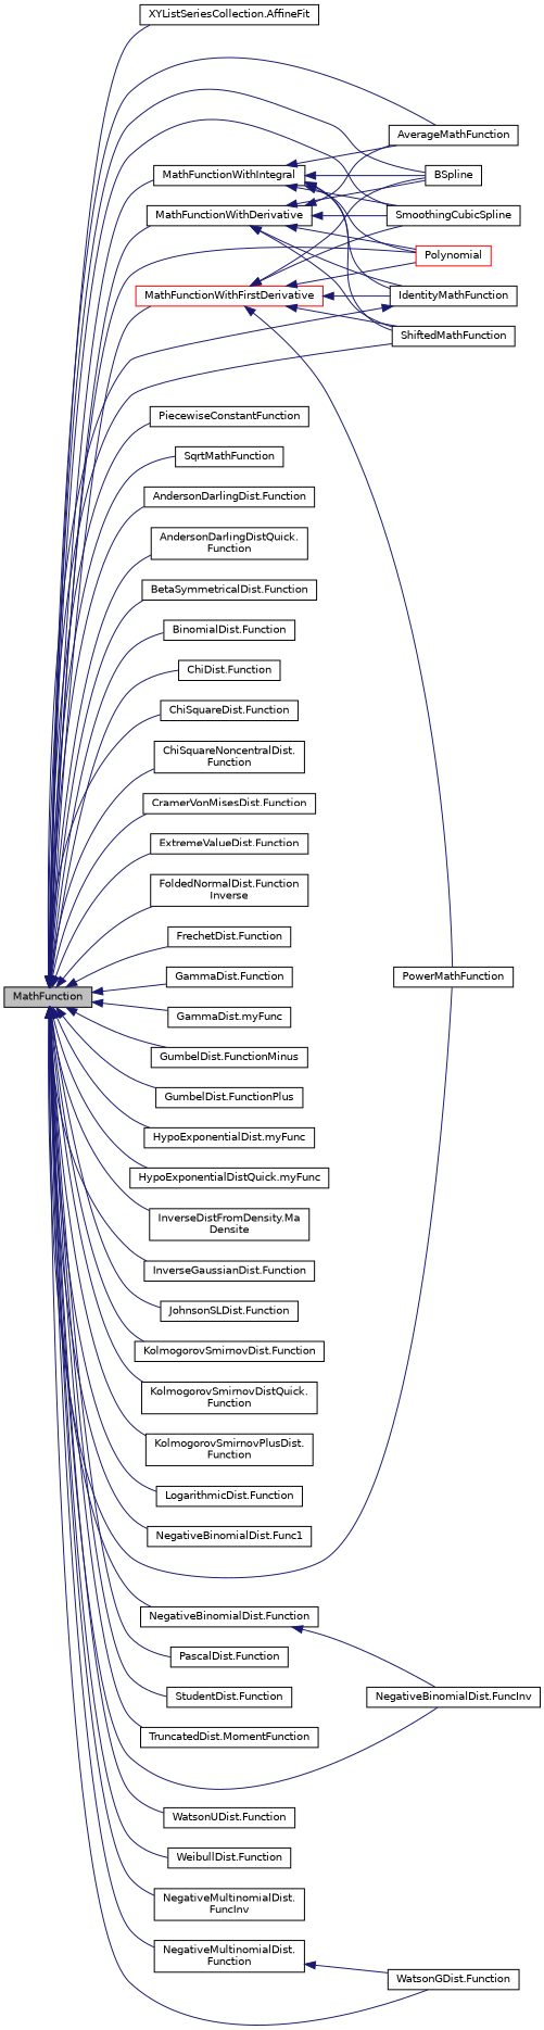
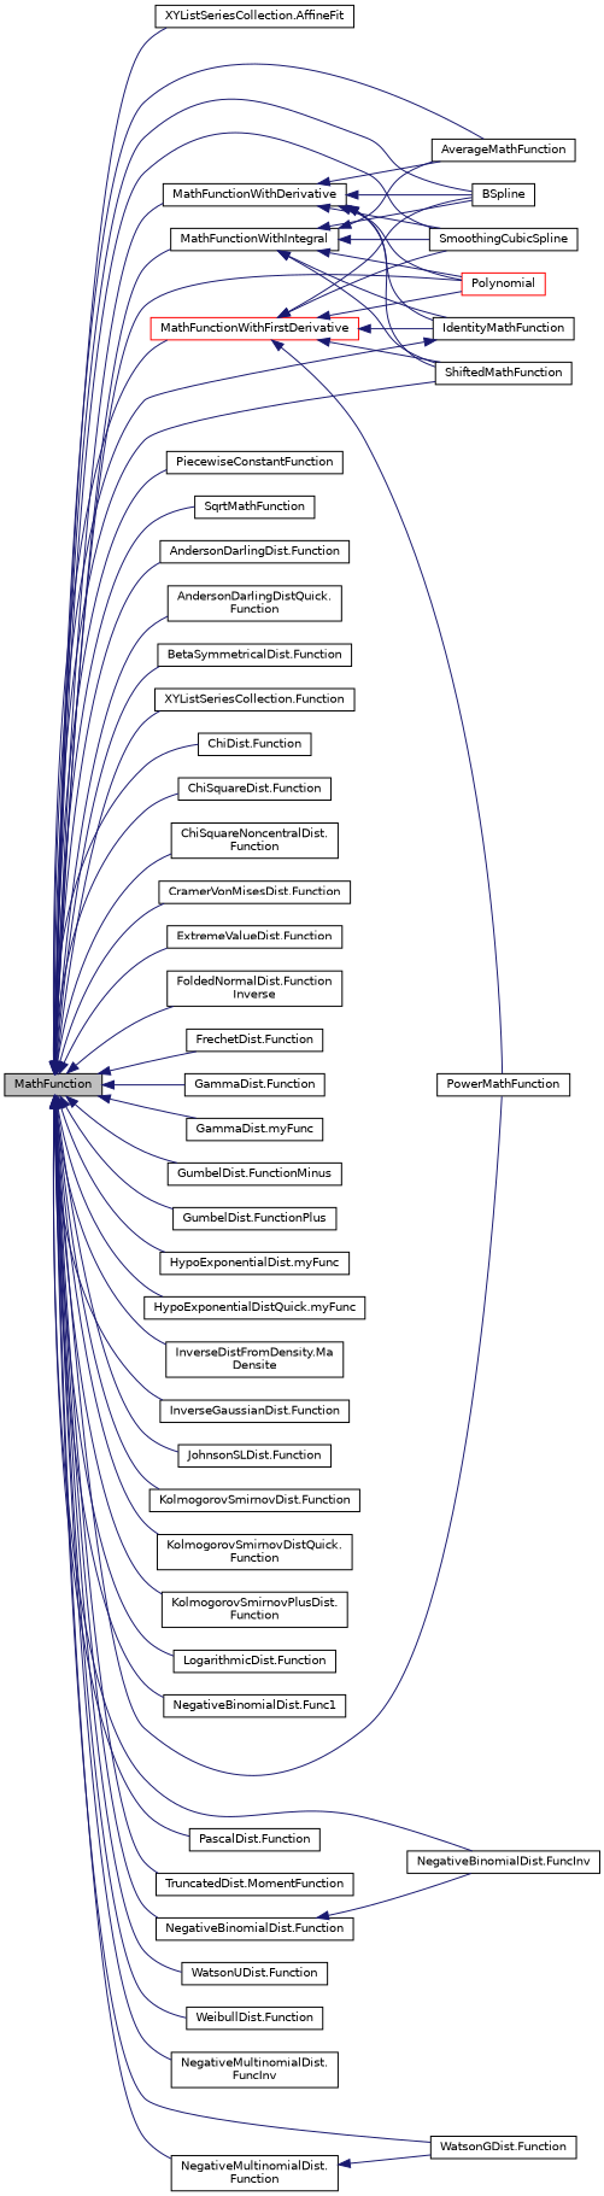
  digraph {
    rankdir=LR
    node [color=black fontname=Helvetica fontsize=10 shape=record]
    edge [color=midnightblue dir=back fontname=Helvetica fontsize=10 labelfontname=Helvetica labelfontsize=10 style=solid]
    n1 [fillcolor=grey75 fontcolor=black height=0.2 label=MathFunction style=filled width=0.4]
    n2 [height=0.2 label="XYListSeriesCollection.AffineFit" width=0.4]
    n3 [height=0.2 label=BSpline width=0.4]
    n4 [height=0.2 label=SmoothingCubicSpline width=0.4]
    n5 [height=0.2 label=AverageMathFunction width=0.4]
    n6 [height=0.2 label=MathFunctionWithDerivative width=0.4]
    n7 [color=red height=0.2 label=Polynomial width=0.4]
    n8 [height=0.2 label=ShiftedMathFunction width=0.4]
    n9 [color=red height=0.2 label=MathFunctionWithFirstDerivative width=0.4]
    n10 [height=0.2 label=PowerMathFunction width=0.4]
    n11 [height=0.2 label=MathFunctionWithIntegral width=0.4]
    n12 [height=0.2 label=PiecewiseConstantFunction width=0.4]
    n13 [height=0.2 label=SqrtMathFunction width=0.4]
    n14 [height=0.2 label="AndersonDarlingDist.Function" width=0.4]
    n15 [height=0.2 label="AndersonDarlingDistQuick.\lFunction" width=0.4]
    n16 [height=0.2 label="BetaSymmetricalDist.Function" width=0.4]
-   n17 [height=0.2 label="BinomialDist.Function" width=0.4]
+   n17 [height=0.2 label="XYListSeriesCollection.Function" width=0.4]
    n18 [height=0.2 label="ChiDist.Function" width=0.4]
    n19 [height=0.2 label="ChiSquareDist.Function" width=0.4]
    n20 [height=0.2 label="ChiSquareNoncentralDist.\lFunction" width=0.4]
    n21 [height=0.2 label="CramerVonMisesDist.Function" width=0.4]
    n22 [height=0.2 label="ExtremeValueDist.Function" width=0.4]
    n23 [height=0.2 label="FoldedNormalDist.Function\lInverse" width=0.4]
    n24 [height=0.2 label="FrechetDist.Function" width=0.4]
    n25 [height=0.2 label="GammaDist.Function" width=0.4]
    n26 [height=0.2 label="GammaDist.myFunc" width=0.4]
    n27 [height=0.2 label="GumbelDist.FunctionMinus" width=0.4]
    n28 [height=0.2 label="GumbelDist.FunctionPlus" width=0.4]
    n29 [height=0.2 label="HypoExponentialDist.myFunc" width=0.4]
    n30 [height=0.2 label="HypoExponentialDistQuick.myFunc" width=0.4]
    n31 [height=0.2 label="InverseDistFromDensity.Ma\lDensite" width=0.4]
    n32 [height=0.2 label="InverseGaussianDist.Function" width=0.4]
    n33 [height=0.2 label="JohnsonSLDist.Function" width=0.4]
    n34 [height=0.2 label="KolmogorovSmirnovDist.Function" width=0.4]
    n35 [height=0.2 label="KolmogorovSmirnovDistQuick.\lFunction" width=0.4]
    n36 [height=0.2 label="KolmogorovSmirnovPlusDist.\lFunction" width=0.4]
    n37 [height=0.2 label="LogarithmicDist.Function" width=0.4]
    n38 [height=0.2 label="NegativeBinomialDist.Func1" width=0.4]
    n39 [height=0.2 label="NegativeBinomialDist.FuncInv" width=0.4]
    n40 [height=0.2 label="NegativeBinomialDist.Function" width=0.4]
    n41 [height=0.2 label="PascalDist.Function" width=0.4]
-   n42 [height=0.2 label="StudentDist.Function" width=0.4]
    n43 [height=0.2 label="TruncatedDist.MomentFunction" width=0.4]
    n44 [height=0.2 label="WatsonGDist.Function" width=0.4]
    n45 [height=0.2 label="WatsonUDist.Function" width=0.4]
    n46 [height=0.2 label="WeibullDist.Function" width=0.4]
    n47 [height=0.2 label="NegativeMultinomialDist.\lFuncInv" width=0.4]
    n48 [height=0.2 label="NegativeMultinomialDist.\lFunction" width=0.4]
    n49 [height=0.2 label=IdentityMathFunction width=0.4]
    n1 -> n2
    n1 -> n3
    n1 -> n4
    n1 -> n5
    n1 -> n6
    n1 -> n7
    n1 -> n8
    n1 -> n9
    n1 -> n10
    n1 -> n11
    n1 -> n12
    n1 -> n13
    n1 -> n14
    n1 -> n15
    n1 -> n16
    n1 -> n17
    n1 -> n18
    n1 -> n19
    n1 -> n20
    n1 -> n21
    n1 -> n22
    n1 -> n23
    n1 -> n24
    n1 -> n25
    n1 -> n26
    n1 -> n27
    n1 -> n28
    n1 -> n29
    n1 -> n30
    n1 -> n31
    n1 -> n32
    n1 -> n33
    n1 -> n34
    n1 -> n35
    n1 -> n36
    n1 -> n37
    n1 -> n38
    n1 -> n39
    n1 -> n40
    n1 -> n41
-   n1 -> n42
    n1 -> n43
    n1 -> n44
    n1 -> n45
    n1 -> n46
    n1 -> n47
    n1 -> n48
    n6 -> n3
    n6 -> n4
    n6 -> n5
    n6 -> n7
    n6 -> n8
    n6 -> n49
    n9 -> n3
    n9 -> n4
    n9 -> n7
    n9 -> n8
    n9 -> n10
    n9 -> n49
    n11 -> n3
    n11 -> n4
    n11 -> n5
    n11 -> n7
    n11 -> n8
    n11 -> n49
    n40 -> n39
    n48 -> n44
    n49 -> n1
  }
